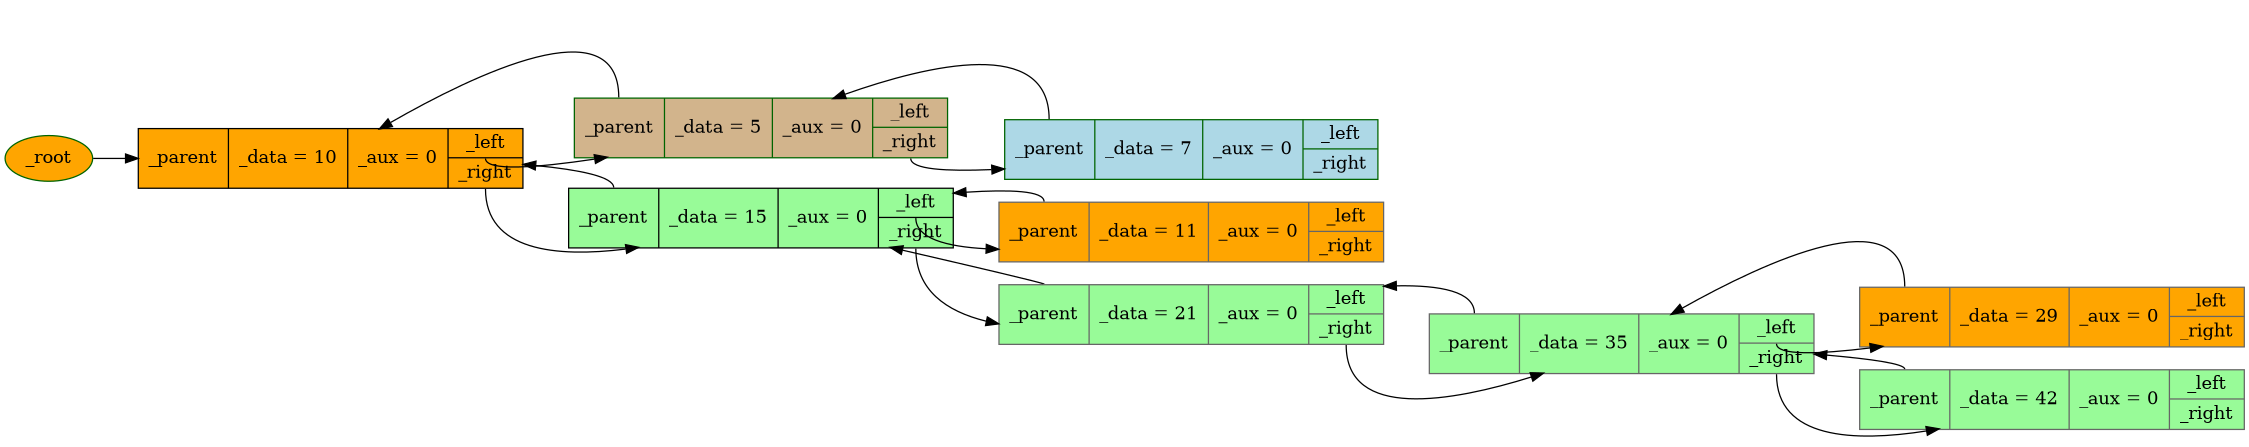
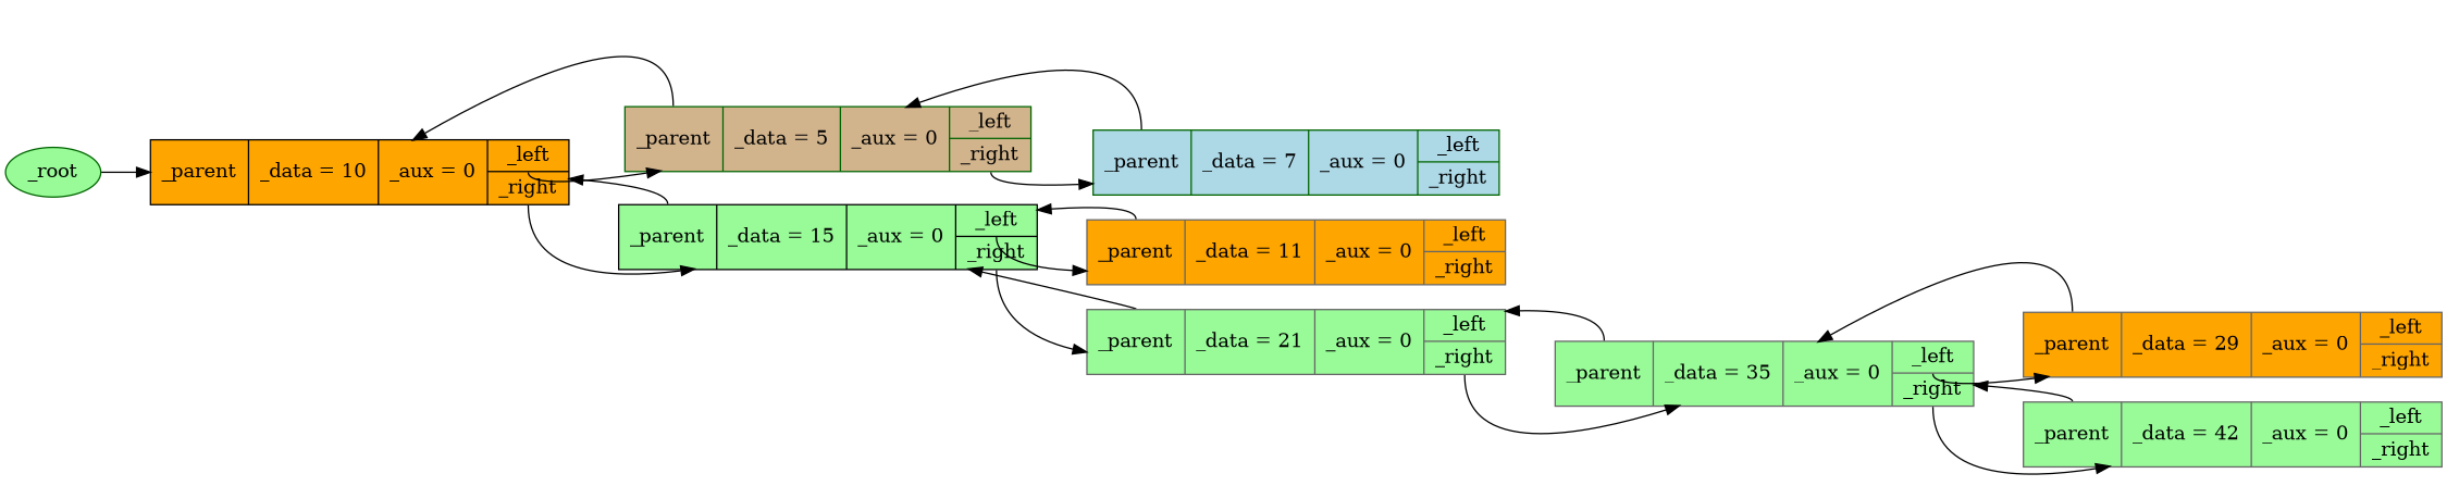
  digraph {
    rankdir=LR
    node [style=filled fillcolor=orange color=gray40 shape=record]
    edge [tailport="parent:n"]
-   n1 [label=_root color=darkgreen shape=""]
+   n1 [label=_root fillcolor=palegreen color=darkgreen shape=""]
    n2 [label="{<parent> _parent | _data = 10 | _aux = 0 | { <left> _left | <right> _right } }" color=black]
    n3 [label="{<parent> _parent | _data = 5 | _aux = 0 | { <left> _left | <right> _right } }" fillcolor=tan color=darkgreen]
    n4 [label="{<parent> _parent | _data = 15 | _aux = 0 | { <left> _left | <right> _right } }" fillcolor=palegreen color=black]
    n5 [label="{<parent> _parent | _data = 7 | _aux = 0 | { <left> _left | <right> _right } }" fillcolor=lightblue color=darkgreen]
    n6 [label="{<parent> _parent | _data = 21 | _aux = 0 | { <left> _left | <right> _right } }" fillcolor=palegreen]
    n7 [label="{<parent> _parent | _data = 11 | _aux = 0 | { <left> _left | <right> _right } }"]
    n8 [label="{<parent> _parent | _data = 35 | _aux = 0 | { <left> _left | <right> _right } }" fillcolor=palegreen]
    n9 [label="{<parent> _parent | _data = 42 | _aux = 0 | { <left> _left | <right> _right } }" fillcolor=palegreen]
    n10 [label="{<parent> _parent | _data = 29 | _aux = 0 | { <left> _left | <right> _right } }"]
    n1 -> n2 [tailport=""]
    n2 -> n3 [tailport="left:s"]
    n2 -> n4 [tailport="right:s"]
    n3 -> n2
    n3 -> n5 [tailport="right:s"]
    n4 -> n2
    n4 -> n6 [tailport="right:s"]
    n4 -> n7 [tailport="left:s"]
    n5 -> n3
    n6 -> n4
    n6 -> n8 [tailport="right:s"]
    n7 -> n4
    n8 -> n6
    n8 -> n9 [tailport="right:s"]
    n8 -> n10 [tailport="left:s"]
    n9 -> n8
    n10 -> n8
  }
